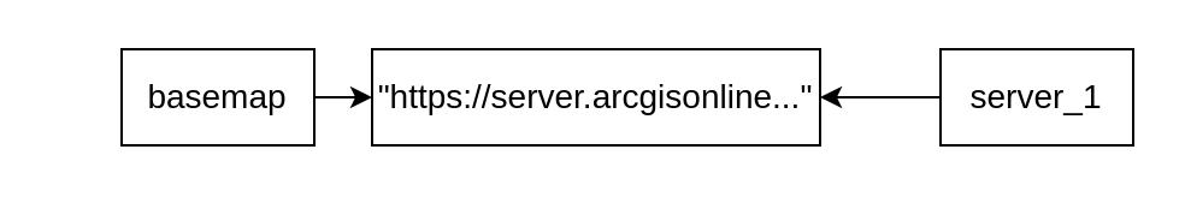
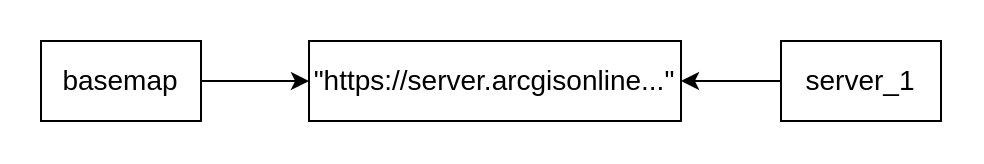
  <mxCell id="0" />
  <mxCell id="1" parent="0" />
  <mxCell id="2" style="edgeStyle=orthogonalEdgeStyle;rounded=0;orthogonalLoop=1;jettySize=auto;html=1;entryX=0;entryY=0.5;entryDx=0;entryDy=0;" edge="1" parent="1" source="3" target="4"><mxGeometry relative="1" as="geometry" /></mxCell>
- <mxCell id="3" value="&lt;font style=&quot;font-size: 14px&quot;&gt;basemap&lt;/font&gt;" style="text;html=1;strokeColor=default;fillColor=none;align=center;verticalAlign=middle;whiteSpace=wrap;rounded=0;" parent="1" vertex="1"><mxGeometry x="50" y="20" width="80" height="40" as="geometry" /></mxCell>
+ <mxCell id="3" value="&lt;font style=&quot;font-size: 14px&quot;&gt;basemap&lt;/font&gt;" style="text;html=1;strokeColor=default;fillColor=none;align=center;verticalAlign=middle;whiteSpace=wrap;rounded=0;" parent="1" vertex="1"><mxGeometry x="20" y="20" width="80" height="40" as="geometry" /></mxCell>
  <mxCell id="4" value="&lt;font style=&quot;font-size: 14px&quot;&gt;&quot;https://server.arcgisonline...&quot;&lt;/font&gt;" style="text;html=1;align=center;verticalAlign=middle;whiteSpace=wrap;rounded=0;strokeColor=default;" parent="1" vertex="1"><mxGeometry x="154" y="20" width="186" height="40" as="geometry" /></mxCell>
  <mxCell id="5" value="" style="edgeStyle=orthogonalEdgeStyle;rounded=0;orthogonalLoop=1;jettySize=auto;html=1;" edge="1" parent="1" source="6" target="4"><mxGeometry relative="1" as="geometry" /></mxCell>
  <mxCell id="6" value="&lt;font style=&quot;font-size: 14px&quot;&gt;server_1&lt;/font&gt;" style="text;html=1;strokeColor=default;fillColor=none;align=center;verticalAlign=middle;whiteSpace=wrap;rounded=0;" vertex="1" parent="1"><mxGeometry x="390" y="20" width="80" height="40" as="geometry" /></mxCell>
